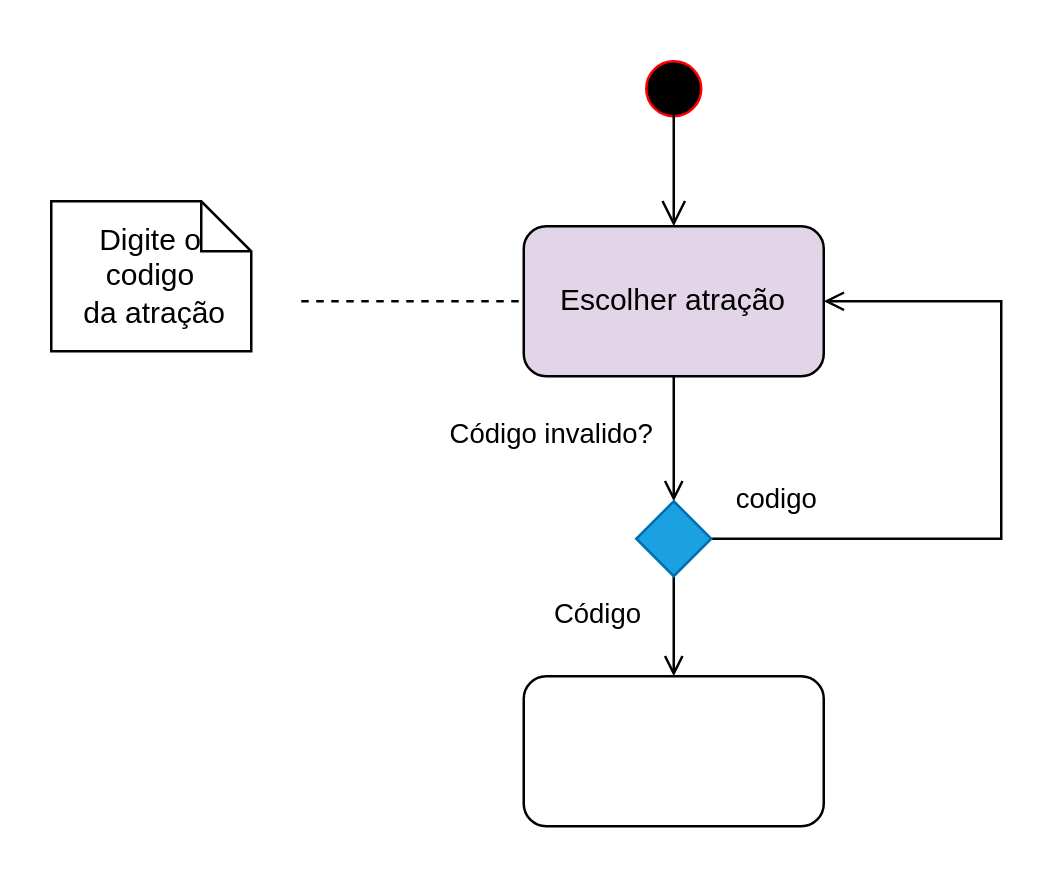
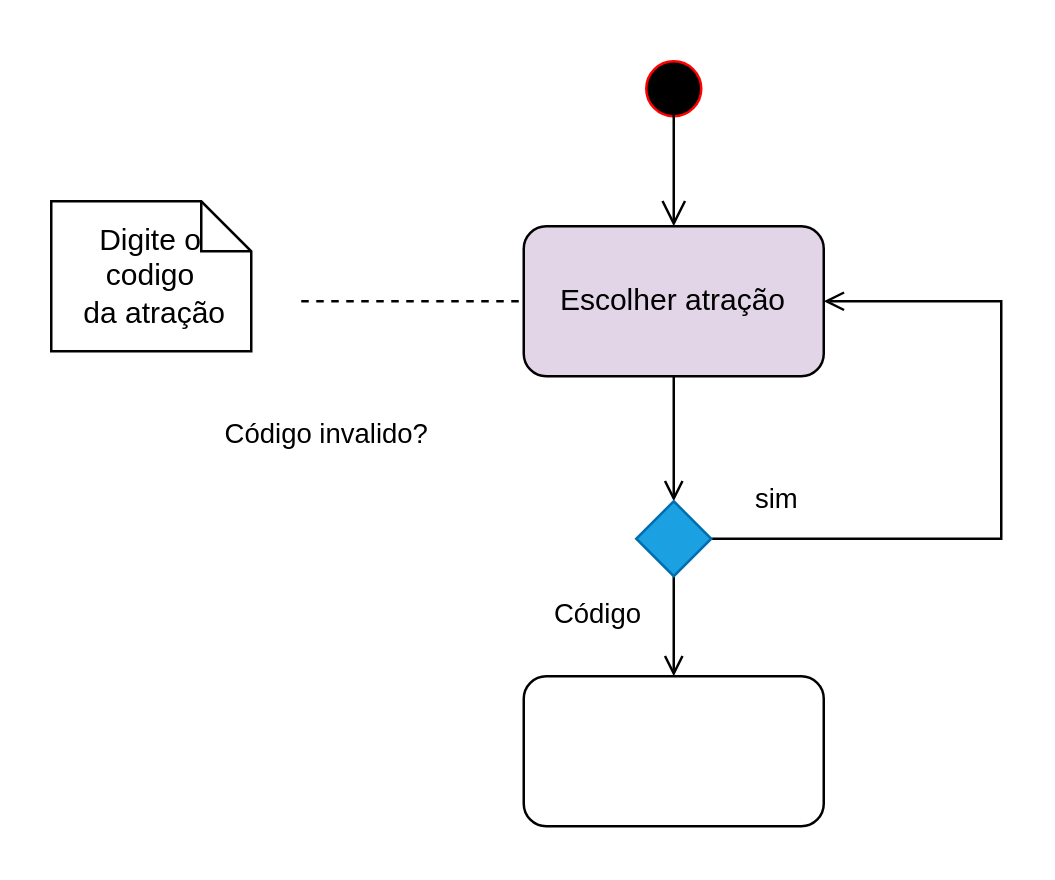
  <mxCell id="0" />
  <mxCell id="1" parent="0" />
  <mxCell id="2" value="" style="ellipse;html=1;shape=startState;fillColor=#000000;strokeColor=#ff0000;" vertex="1" parent="1"><mxGeometry x="254" y="20" width="30" height="30" as="geometry" /></mxCell>
  <mxCell id="3" value="" style="edgeStyle=orthogonalEdgeStyle;html=1;verticalAlign=bottom;endArrow=open;endSize=8;strokeColor=#000000;rounded=0;exitX=0.5;exitY=0.5;exitDx=0;exitDy=0;exitPerimeter=0;" edge="1" source="2" parent="1"><mxGeometry relative="1" as="geometry"><mxPoint x="269" y="90" as="targetPoint" /></mxGeometry></mxCell>
  <mxCell id="4" style="edgeStyle=orthogonalEdgeStyle;rounded=0;orthogonalLoop=1;jettySize=auto;html=1;exitX=0.5;exitY=1;exitDx=0;exitDy=0;entryX=0.5;entryY=0;entryDx=0;entryDy=0;endArrow=open;endFill=0;" edge="1" parent="1" source="5" target="8"><mxGeometry relative="1" as="geometry" /></mxCell>
  <mxCell id="5" value="Escolher atração" style="rounded=1;whiteSpace=wrap;html=1;fillColor=#e1d5e7;" vertex="1" parent="1"><mxGeometry x="209" y="90" width="120" height="60" as="geometry" /></mxCell>
  <mxCell id="6" style="edgeStyle=orthogonalEdgeStyle;shape=connector;rounded=0;orthogonalLoop=1;jettySize=auto;html=1;exitX=1;exitY=0.5;exitDx=0;exitDy=0;entryX=1;entryY=0.5;entryDx=0;entryDy=0;labelBackgroundColor=default;strokeColor=default;fontFamily=Helvetica;fontSize=11;fontColor=default;endArrow=open;endFill=0;" edge="1" parent="1" source="8" target="5"><mxGeometry relative="1" as="geometry"><Array as="points"><mxPoint x="400" y="215" /><mxPoint x="400" y="120" /></Array></mxGeometry></mxCell>
  <mxCell id="7" style="edgeStyle=orthogonalEdgeStyle;shape=connector;rounded=0;orthogonalLoop=1;jettySize=auto;html=1;exitX=0.5;exitY=1;exitDx=0;exitDy=0;entryX=0.5;entryY=0;entryDx=0;entryDy=0;labelBackgroundColor=default;strokeColor=default;fontFamily=Helvetica;fontSize=11;fontColor=default;endArrow=open;endFill=0;" edge="1" parent="1" source="8" target="13"><mxGeometry relative="1" as="geometry" /></mxCell>
  <mxCell id="8" value="" style="rhombus;whiteSpace=wrap;html=1;fillColor=#1ba1e2;strokeColor=#006EAF;fontColor=#ffffff;" vertex="1" parent="1"><mxGeometry x="254" y="200" width="30" height="30" as="geometry" /></mxCell>
  <mxCell id="9" style="edgeStyle=orthogonalEdgeStyle;rounded=0;orthogonalLoop=1;jettySize=auto;html=1;exitX=0;exitY=0;exitDx=100;exitDy=40;exitPerimeter=0;entryX=0;entryY=0.5;entryDx=0;entryDy=0;dashed=1;endArrow=none;endFill=0;" edge="1" parent="1" source="10" target="5"><mxGeometry relative="1" as="geometry" /></mxCell>
  <mxCell id="10" value="Digite o codigo&lt;br style=&quot;border-color: var(--border-color);&quot;&gt;&lt;span style=&quot;&quot;&gt;&amp;nbsp;da atração&lt;/span&gt;" style="shape=note;size=20;whiteSpace=wrap;html=1;" vertex="1" parent="1"><mxGeometry x="20" y="80" width="80" height="60" as="geometry" /></mxCell>
- <mxCell id="11" value="&lt;span style=&quot;font-weight: 400;&quot;&gt;Código&lt;/span&gt;&lt;span style=&quot;font-weight: normal;&quot;&gt;&amp;nbsp;invalido?&lt;/span&gt;" style="text;align=center;fontStyle=1;verticalAlign=middle;spacingLeft=3;spacingRight=3;strokeColor=none;rotatable=0;points=[[0,0.5],[1,0.5]];portConstraint=eastwest;html=1;fontSize=11;fontFamily=Helvetica;fontColor=default;" vertex="1" parent="1"><mxGeometry x="180" y="160" width="80" height="26" as="geometry" /></mxCell>
- <mxCell id="12" value="&lt;span style=&quot;font-weight: normal;&quot;&gt;codigo&lt;/span&gt;" style="text;align=center;fontStyle=1;verticalAlign=middle;spacingLeft=3;spacingRight=3;strokeColor=none;rotatable=0;points=[[0,0.5],[1,0.5]];portConstraint=eastwest;html=1;fontSize=11;fontFamily=Helvetica;fontColor=default;" vertex="1" parent="1"><mxGeometry x="270" y="186" width="80" height="26" as="geometry" /></mxCell>
+ <mxCell id="11" value="&lt;span style=&quot;font-weight: 400;&quot;&gt;Código&lt;/span&gt;&lt;span style=&quot;font-weight: normal;&quot;&gt;&amp;nbsp;invalido?&lt;/span&gt;" style="text;align=center;fontStyle=1;verticalAlign=middle;spacingLeft=3;spacingRight=3;strokeColor=none;rotatable=0;points=[[0,0.5],[1,0.5]];portConstraint=eastwest;html=1;fontSize=11;fontFamily=Helvetica;fontColor=default;" vertex="1" parent="1"><mxGeometry x="90" y="160" width="80" height="26" as="geometry" /></mxCell>
+ <mxCell id="12" value="&lt;span style=&quot;font-weight: normal;&quot;&gt;sim&lt;/span&gt;" style="text;align=center;fontStyle=1;verticalAlign=middle;spacingLeft=3;spacingRight=3;strokeColor=none;rotatable=0;points=[[0,0.5],[1,0.5]];portConstraint=eastwest;html=1;fontSize=11;fontFamily=Helvetica;fontColor=default;" vertex="1" parent="1"><mxGeometry x="270" y="186" width="80" height="26" as="geometry" /></mxCell>
  <mxCell id="13" value="" style="rounded=1;whiteSpace=wrap;html=1;fontFamily=Helvetica;fontSize=11;fontColor=default;fillColor=none;gradientColor=none;" vertex="1" parent="1"><mxGeometry x="209" y="270" width="120" height="60" as="geometry" /></mxCell>
  <mxCell id="14" value="Código" style="text;html=1;strokeColor=none;fillColor=none;align=center;verticalAlign=middle;whiteSpace=wrap;rounded=0;fontSize=11;fontFamily=Helvetica;fontColor=default;" vertex="1" parent="1"><mxGeometry x="209" y="230" width="60" height="30" as="geometry" /></mxCell>
